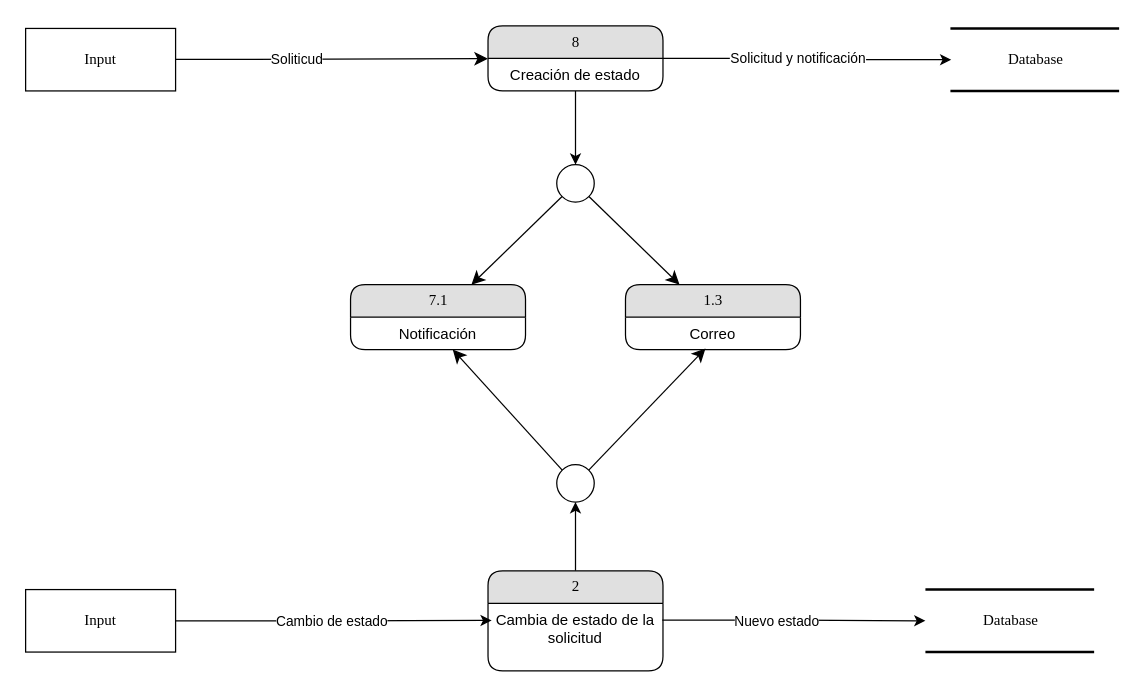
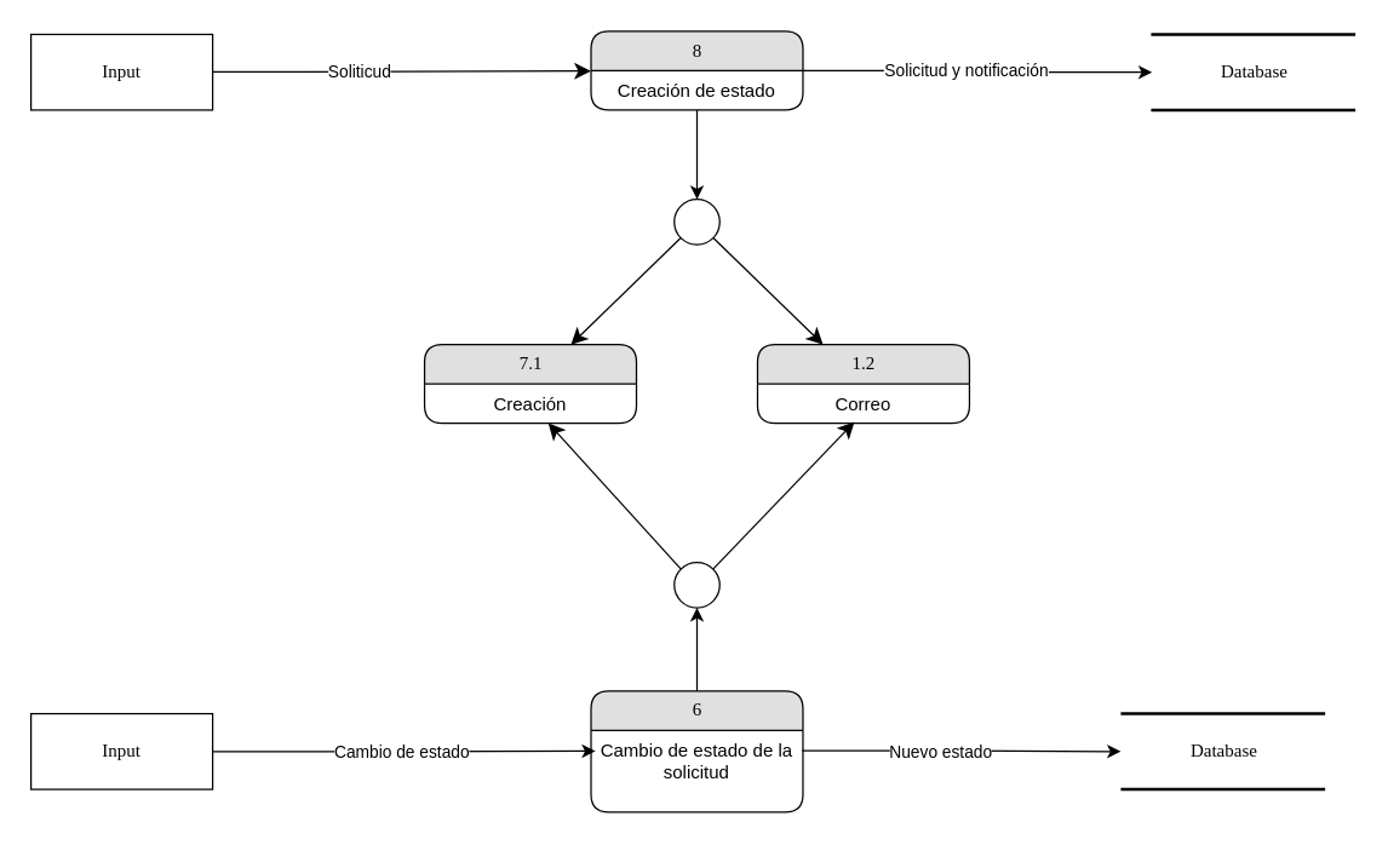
  <mxCell id="0" />
  <mxCell id="1" parent="0" />
  <mxCell id="2" value="Database" style="html=1;rounded=0;shadow=0;comic=0;labelBackgroundColor=none;strokeWidth=2;fontFamily=Verdana;fontSize=12;align=center;shape=mxgraph.ios7ui.horLines;" parent="1" vertex="1"><mxGeometry x="760" y="22" width="135" height="50" as="geometry" /></mxCell>
  <mxCell id="3" style="edgeStyle=none;html=1;labelBackgroundColor=none;startFill=0;startSize=8;endFill=1;endSize=8;fontFamily=Verdana;fontSize=12;" parent="1" source="5" target="7" edge="1"><mxGeometry relative="1" as="geometry" /></mxCell>
  <mxCell id="4" value="Soliticud" style="edgeLabel;html=1;align=center;verticalAlign=middle;resizable=0;points=[];" vertex="1" connectable="0" parent="3"><mxGeometry x="-0.232" y="-3" relative="1" as="geometry"><mxPoint y="-3" as="offset" /></mxGeometry></mxCell>
  <mxCell id="5" value="Input" style="whiteSpace=wrap;html=1;rounded=0;shadow=0;comic=0;labelBackgroundColor=none;strokeWidth=1;fontFamily=Verdana;fontSize=12;align=center;" parent="1" vertex="1"><mxGeometry x="20" y="22" width="120" height="50" as="geometry" /></mxCell>
  <mxCell id="6" style="edgeStyle=orthogonalEdgeStyle;rounded=0;orthogonalLoop=1;jettySize=auto;html=1;" edge="1" parent="1" source="7" target="18"><mxGeometry relative="1" as="geometry" /></mxCell>
  <mxCell id="7" value="8" style="swimlane;html=1;fontStyle=0;childLayout=stackLayout;horizontal=1;startSize=26;fillColor=#e0e0e0;horizontalStack=0;resizeParent=1;resizeLast=0;collapsible=1;marginBottom=0;swimlaneFillColor=#ffffff;align=center;rounded=1;shadow=0;comic=0;labelBackgroundColor=none;strokeWidth=1;fontFamily=Verdana;fontSize=12" parent="1" vertex="1"><mxGeometry x="390" y="20" width="140" height="52" as="geometry" /></mxCell>
  <mxCell id="8" value="Creación de estado" style="text;html=1;strokeColor=none;fillColor=none;spacingLeft=4;spacingRight=4;whiteSpace=wrap;overflow=hidden;rotatable=0;points=[[0,0.5],[1,0.5]];portConstraint=eastwest;align=center;" parent="7" vertex="1"><mxGeometry y="26" width="140" height="26" as="geometry" /></mxCell>
- <mxCell id="9" value="1.3" style="swimlane;html=1;fontStyle=0;childLayout=stackLayout;horizontal=1;startSize=26;fillColor=#e0e0e0;horizontalStack=0;resizeParent=1;resizeLast=0;collapsible=1;marginBottom=0;swimlaneFillColor=#ffffff;align=center;rounded=1;shadow=0;comic=0;labelBackgroundColor=none;strokeWidth=1;fontFamily=Verdana;fontSize=12" parent="1" vertex="1"><mxGeometry x="500" y="227" width="140" height="52" as="geometry" /></mxCell>
+ <mxCell id="9" value="1.2" style="swimlane;html=1;fontStyle=0;childLayout=stackLayout;horizontal=1;startSize=26;fillColor=#e0e0e0;horizontalStack=0;resizeParent=1;resizeLast=0;collapsible=1;marginBottom=0;swimlaneFillColor=#ffffff;align=center;rounded=1;shadow=0;comic=0;labelBackgroundColor=none;strokeWidth=1;fontFamily=Verdana;fontSize=12" parent="1" vertex="1"><mxGeometry x="500" y="227" width="140" height="52" as="geometry" /></mxCell>
  <mxCell id="10" value="Correo" style="text;html=1;strokeColor=none;fillColor=none;spacingLeft=4;spacingRight=4;whiteSpace=wrap;overflow=hidden;rotatable=0;points=[[0,0.5],[1,0.5]];portConstraint=eastwest;align=center;" parent="9" vertex="1"><mxGeometry y="26" width="140" height="26" as="geometry" /></mxCell>
  <mxCell id="11" style="edgeStyle=none;html=1;labelBackgroundColor=none;startFill=0;startSize=8;endFill=1;endSize=8;fontFamily=Verdana;fontSize=12;" parent="1" edge="1"><mxGeometry relative="1" as="geometry"><mxPoint x="280" y="361" as="targetPoint" /></mxGeometry></mxCell>
  <mxCell id="12" value="7.1" style="swimlane;html=1;fontStyle=0;childLayout=stackLayout;horizontal=1;startSize=26;fillColor=#e0e0e0;horizontalStack=0;resizeParent=1;resizeLast=0;collapsible=1;marginBottom=0;swimlaneFillColor=#ffffff;align=center;rounded=1;shadow=0;comic=0;labelBackgroundColor=none;strokeWidth=1;fontFamily=Verdana;fontSize=12" parent="1" vertex="1"><mxGeometry x="280" y="227" width="140" height="52" as="geometry" /></mxCell>
- <mxCell id="13" value="Notificación" style="text;html=1;strokeColor=none;fillColor=none;spacingLeft=4;spacingRight=4;whiteSpace=wrap;overflow=hidden;rotatable=0;points=[[0,0.5],[1,0.5]];portConstraint=eastwest;align=center;" parent="12" vertex="1"><mxGeometry y="26" width="140" height="26" as="geometry" /></mxCell>
+ <mxCell id="13" value="Creación" style="text;html=1;strokeColor=none;fillColor=none;spacingLeft=4;spacingRight=4;whiteSpace=wrap;overflow=hidden;rotatable=0;points=[[0,0.5],[1,0.5]];portConstraint=eastwest;align=center;" parent="12" vertex="1"><mxGeometry y="26" width="140" height="26" as="geometry" /></mxCell>
  <mxCell id="14" style="edgeStyle=none;html=1;labelBackgroundColor=none;startFill=0;startSize=8;endFill=1;endSize=8;fontFamily=Verdana;fontSize=12;" parent="1" edge="1"><mxGeometry relative="1" as="geometry"><mxPoint x="350" y="387" as="sourcePoint" /></mxGeometry></mxCell>
  <mxCell id="15" style="edgeStyle=none;html=1;labelBackgroundColor=none;startFill=0;startSize=8;endFill=1;endSize=8;fontFamily=Verdana;fontSize=12;" parent="1" edge="1"><mxGeometry relative="1" as="geometry"><mxPoint x="210" y="387" as="sourcePoint" /></mxGeometry></mxCell>
  <mxCell id="16" style="edgeStyle=none;html=1;labelBackgroundColor=none;startFill=0;startSize=8;endFill=1;endSize=8;fontFamily=Verdana;fontSize=12;" parent="1" source="18" target="12" edge="1"><mxGeometry relative="1" as="geometry" /></mxCell>
  <mxCell id="17" style="edgeStyle=none;html=1;labelBackgroundColor=none;startFill=0;startSize=8;endFill=1;endSize=8;fontFamily=Verdana;fontSize=12;" parent="1" source="18" target="9" edge="1"><mxGeometry relative="1" as="geometry" /></mxCell>
  <mxCell id="18" value="" style="ellipse;whiteSpace=wrap;html=1;rounded=1;shadow=0;comic=0;labelBackgroundColor=none;strokeWidth=1;fontFamily=Verdana;fontSize=12;align=center;" parent="1" vertex="1"><mxGeometry x="445" y="131" width="30" height="30" as="geometry" /></mxCell>
  <mxCell id="19" style="edgeStyle=orthogonalEdgeStyle;rounded=0;orthogonalLoop=1;jettySize=auto;html=1;entryX=0.005;entryY=0.5;entryDx=0;entryDy=0;entryPerimeter=0;" edge="1" parent="1" source="7" target="2"><mxGeometry relative="1" as="geometry" /></mxCell>
  <mxCell id="20" value="Solicitud y notificación" style="edgeLabel;html=1;align=center;verticalAlign=middle;resizable=0;points=[];" vertex="1" connectable="0" parent="19"><mxGeometry x="-0.072" y="1" relative="1" as="geometry"><mxPoint as="offset" /></mxGeometry></mxCell>
  <mxCell id="21" value="Input" style="whiteSpace=wrap;html=1;rounded=0;shadow=0;comic=0;labelBackgroundColor=none;strokeWidth=1;fontFamily=Verdana;fontSize=12;align=center;" vertex="1" parent="1"><mxGeometry x="20" y="471" width="120" height="50" as="geometry" /></mxCell>
  <mxCell id="22" value="" style="edgeStyle=orthogonalEdgeStyle;rounded=0;orthogonalLoop=1;jettySize=auto;html=1;" edge="1" parent="1" source="23" target="30"><mxGeometry relative="1" as="geometry" /></mxCell>
- <mxCell id="23" value="2" style="swimlane;html=1;fontStyle=0;childLayout=stackLayout;horizontal=1;startSize=26;fillColor=#e0e0e0;horizontalStack=0;resizeParent=1;resizeLast=0;collapsible=1;marginBottom=0;swimlaneFillColor=#ffffff;align=center;rounded=1;shadow=0;comic=0;labelBackgroundColor=none;strokeWidth=1;fontFamily=Verdana;fontSize=12" vertex="1" parent="1"><mxGeometry x="390" y="456" width="140" height="80" as="geometry" /></mxCell>
- <mxCell id="24" value="Cambia de estado de la solicitud" style="text;html=1;strokeColor=none;fillColor=none;spacingLeft=4;spacingRight=4;whiteSpace=wrap;overflow=hidden;rotatable=0;points=[[0,0.5],[1,0.5]];portConstraint=eastwest;align=center;" vertex="1" parent="23"><mxGeometry y="26" width="140" height="54" as="geometry" /></mxCell>
+ <mxCell id="23" value="6" style="swimlane;html=1;fontStyle=0;childLayout=stackLayout;horizontal=1;startSize=26;fillColor=#e0e0e0;horizontalStack=0;resizeParent=1;resizeLast=0;collapsible=1;marginBottom=0;swimlaneFillColor=#ffffff;align=center;rounded=1;shadow=0;comic=0;labelBackgroundColor=none;strokeWidth=1;fontFamily=Verdana;fontSize=12" vertex="1" parent="1"><mxGeometry x="390" y="456" width="140" height="80" as="geometry" /></mxCell>
+ <mxCell id="24" value="Cambio de estado de la solicitud" style="text;html=1;strokeColor=none;fillColor=none;spacingLeft=4;spacingRight=4;whiteSpace=wrap;overflow=hidden;rotatable=0;points=[[0,0.5],[1,0.5]];portConstraint=eastwest;align=center;" vertex="1" parent="23"><mxGeometry y="26" width="140" height="54" as="geometry" /></mxCell>
  <mxCell id="25" style="edgeStyle=orthogonalEdgeStyle;rounded=0;orthogonalLoop=1;jettySize=auto;html=1;entryX=0.021;entryY=0.254;entryDx=0;entryDy=0;entryPerimeter=0;" edge="1" parent="1" source="21" target="24"><mxGeometry relative="1" as="geometry" /></mxCell>
  <mxCell id="26" value="Cambio de estado" style="edgeLabel;html=1;align=center;verticalAlign=middle;resizable=0;points=[];" vertex="1" connectable="0" parent="25"><mxGeometry x="-0.024" relative="1" as="geometry"><mxPoint as="offset" /></mxGeometry></mxCell>
  <mxCell id="27" value="Database" style="html=1;rounded=0;shadow=0;comic=0;labelBackgroundColor=none;strokeWidth=2;fontFamily=Verdana;fontSize=12;align=center;shape=mxgraph.ios7ui.horLines;" vertex="1" parent="1"><mxGeometry x="740" y="471" width="135" height="50" as="geometry" /></mxCell>
  <mxCell id="28" style="edgeStyle=orthogonalEdgeStyle;rounded=0;orthogonalLoop=1;jettySize=auto;html=1;exitX=0.996;exitY=0.25;exitDx=0;exitDy=0;exitPerimeter=0;" edge="1" parent="1" source="24" target="27"><mxGeometry relative="1" as="geometry" /></mxCell>
  <mxCell id="29" value="Nuevo estado" style="edgeLabel;html=1;align=center;verticalAlign=middle;resizable=0;points=[];" vertex="1" connectable="0" parent="28"><mxGeometry x="-0.139" y="-1" relative="1" as="geometry"><mxPoint as="offset" /></mxGeometry></mxCell>
  <mxCell id="30" value="" style="ellipse;whiteSpace=wrap;html=1;rounded=1;shadow=0;comic=0;labelBackgroundColor=none;strokeWidth=1;fontFamily=Verdana;fontSize=12;align=center;" vertex="1" parent="1"><mxGeometry x="445" y="371" width="30" height="30" as="geometry" /></mxCell>
  <mxCell id="31" style="edgeStyle=none;html=1;labelBackgroundColor=none;startFill=0;startSize=8;endFill=1;endSize=8;fontFamily=Verdana;fontSize=12;exitX=0;exitY=0;exitDx=0;exitDy=0;" edge="1" parent="1" source="30" target="13"><mxGeometry relative="1" as="geometry"><mxPoint x="462" y="321" as="sourcePoint" /><mxPoint x="390" y="392" as="targetPoint" /></mxGeometry></mxCell>
  <mxCell id="32" style="edgeStyle=none;html=1;labelBackgroundColor=none;startFill=0;startSize=8;endFill=1;endSize=8;fontFamily=Verdana;fontSize=12;entryX=0.457;entryY=0.965;entryDx=0;entryDy=0;entryPerimeter=0;exitX=1;exitY=0;exitDx=0;exitDy=0;" edge="1" parent="1" source="30" target="10"><mxGeometry relative="1" as="geometry"><mxPoint x="642" y="351" as="sourcePoint" /><mxPoint x="570" y="422" as="targetPoint" /></mxGeometry></mxCell>
